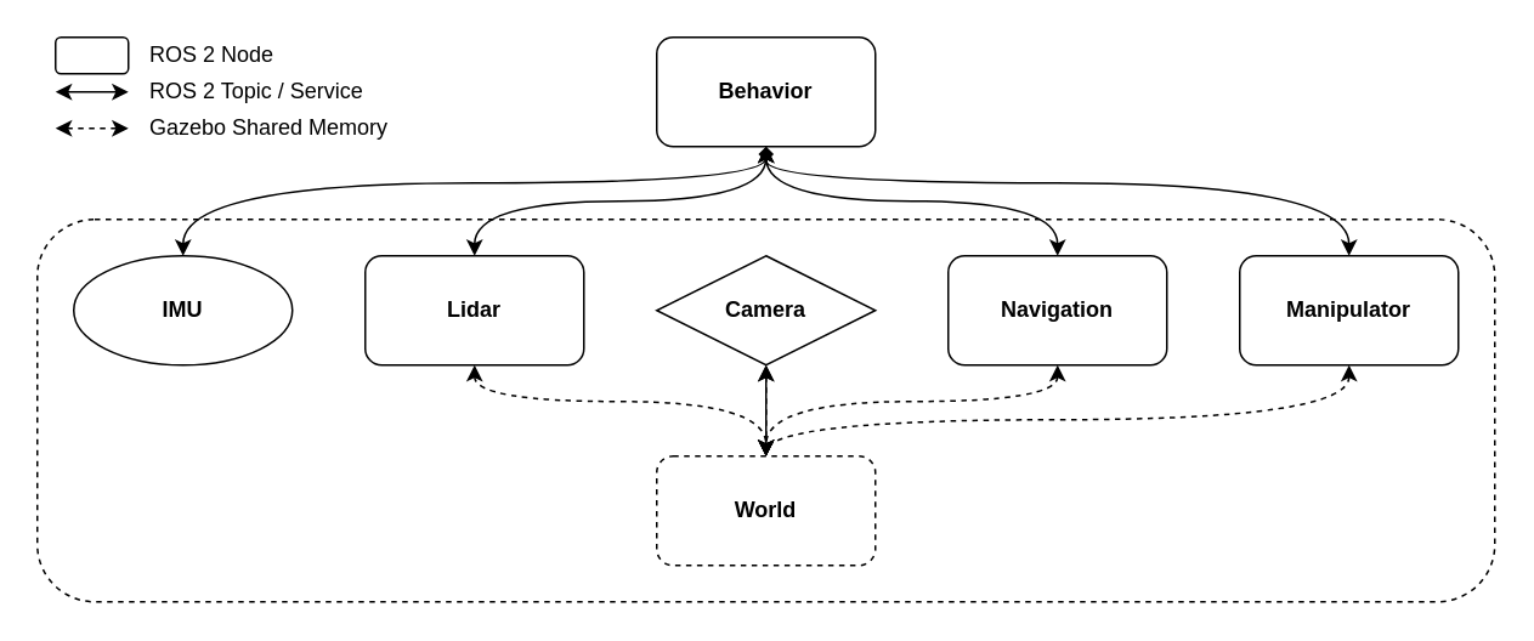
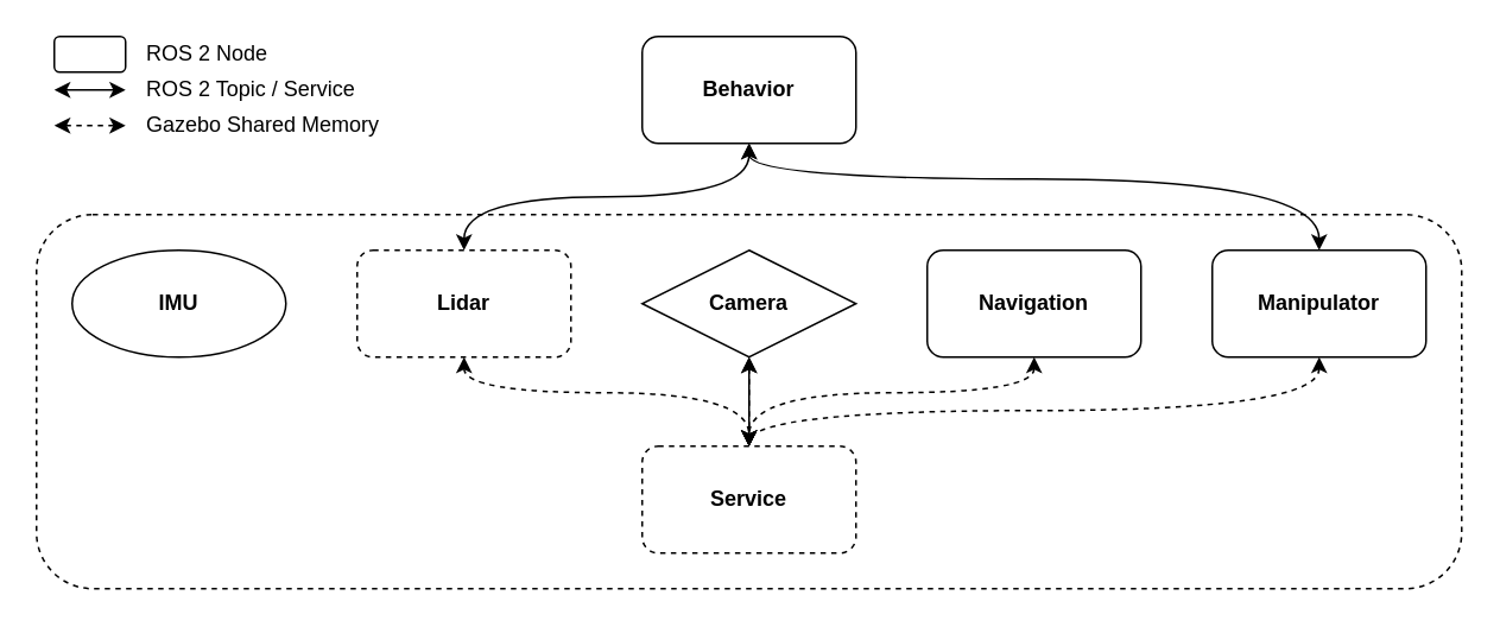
  <mxCell id="0" />
  <mxCell id="1" parent="0" />
  <mxCell id="2" value="" style="rounded=1;whiteSpace=wrap;html=1;dashed=1;fillColor=none;" parent="1" vertex="1"><mxGeometry x="20" y="120" width="800" height="210" as="geometry" /></mxCell>
  <mxCell id="3" value="&lt;b&gt;Behavior&lt;/b&gt;" style="rounded=1;whiteSpace=wrap;html=1;" parent="1" vertex="1"><mxGeometry x="360" y="20" width="120" height="60" as="geometry" /></mxCell>
- <mxCell id="4" value="&lt;b&gt;World&lt;/b&gt;" style="rounded=1;whiteSpace=wrap;html=1;dashed=1;" parent="1" vertex="1"><mxGeometry x="360" y="250" width="120" height="60" as="geometry" /></mxCell>
- <mxCell id="5" style="edgeStyle=orthogonalEdgeStyle;curved=1;rounded=0;orthogonalLoop=1;jettySize=auto;html=1;entryX=0.5;entryY=1;entryDx=0;entryDy=0;startArrow=classic;startFill=1;" parent="1" source="6" target="3" edge="1"><mxGeometry relative="1" as="geometry"><Array as="points"><mxPoint y="100" x="100" /><mxPoint x="420" y="100" /></Array></mxGeometry></mxCell>
+ <mxCell id="4" value="&lt;b&gt;Service&lt;/b&gt;" style="rounded=1;whiteSpace=wrap;html=1;dashed=1;" parent="1" vertex="1"><mxGeometry x="360" y="250" width="120" height="60" as="geometry" /></mxCell>
  <mxCell id="6" value="&lt;b&gt;IMU&lt;/b&gt;" style="ellipse;whiteSpace=wrap;html=1;" parent="1" vertex="1"><mxGeometry x="40" y="140" width="120" height="60" as="geometry" /></mxCell>
  <mxCell id="7" style="edgeStyle=orthogonalEdgeStyle;curved=1;rounded=0;orthogonalLoop=1;jettySize=auto;html=1;dashed=1;startArrow=classic;startFill=1;" parent="1" source="9" edge="1"><mxGeometry relative="1" as="geometry"><mxPoint x="420" y="250" as="targetPoint" /></mxGeometry></mxCell>
  <mxCell id="8" style="edgeStyle=orthogonalEdgeStyle;curved=1;rounded=0;orthogonalLoop=1;jettySize=auto;html=1;startArrow=classic;startFill=1;" parent="1" source="9" target="4" edge="1"><mxGeometry relative="1" as="geometry"><mxPoint x="420" y="90" as="targetPoint" /></mxGeometry></mxCell>
  <mxCell id="9" value="&lt;b&gt;Camera&lt;/b&gt;" style="rhombus;whiteSpace=wrap;html=1;" parent="1" vertex="1"><mxGeometry x="360" y="140" width="120" height="60" as="geometry" /></mxCell>
  <mxCell id="10" style="edgeStyle=orthogonalEdgeStyle;curved=1;rounded=0;orthogonalLoop=1;jettySize=auto;html=1;entryX=0.5;entryY=0;entryDx=0;entryDy=0;dashed=1;startArrow=classic;startFill=1;" parent="1" source="12" target="4" edge="1"><mxGeometry relative="1" as="geometry"><Array as="points"><mxPoint x="580" y="220" /><mxPoint x="420" y="220" /></Array></mxGeometry></mxCell>
- <mxCell id="11" style="edgeStyle=orthogonalEdgeStyle;curved=1;rounded=0;orthogonalLoop=1;jettySize=auto;html=1;entryX=0.5;entryY=1;entryDx=0;entryDy=0;startArrow=classic;startFill=1;" parent="1" source="12" target="3" edge="1"><mxGeometry relative="1" as="geometry"><Array as="points"><mxPoint x="580" y="110" /><mxPoint x="420" y="110" /></Array></mxGeometry></mxCell>
  <mxCell id="12" value="&lt;b&gt;Navigation&lt;/b&gt;" style="rounded=1;whiteSpace=wrap;html=1;" parent="1" vertex="1"><mxGeometry x="520" y="140" width="120" height="60" as="geometry" /></mxCell>
  <mxCell id="13" style="edgeStyle=orthogonalEdgeStyle;curved=1;rounded=0;orthogonalLoop=1;jettySize=auto;html=1;dashed=1;startArrow=classic;startFill=1;endArrow=open;" parent="1" source="15" target="4" edge="1"><mxGeometry relative="1" as="geometry"><Array as="points"><mxPoint x="740" y="230" /><mxPoint x="420" y="230" /></Array></mxGeometry></mxCell>
- <mxCell id="14" style="edgeStyle=orthogonalEdgeStyle;curved=1;rounded=0;orthogonalLoop=1;jettySize=auto;html=1;entryX=0.5;entryY=1;entryDx=0;entryDy=0;startArrow=classic;startFill=1;endArrow=diamond;" parent="1" source="15" target="3" edge="1"><mxGeometry relative="1" as="geometry"><Array as="points"><mxPoint x="740" y="100" /><mxPoint x="420" y="100" /></Array></mxGeometry></mxCell>
+ <mxCell id="14" style="edgeStyle=orthogonalEdgeStyle;curved=1;rounded=0;orthogonalLoop=1;jettySize=auto;html=1;entryX=0.5;entryY=1;entryDx=0;entryDy=0;startArrow=classic;startFill=1;" parent="1" source="15" target="3" edge="1"><mxGeometry relative="1" as="geometry"><Array as="points"><mxPoint x="740" y="100" /><mxPoint x="420" y="100" /></Array></mxGeometry></mxCell>
  <mxCell id="15" value="&lt;b&gt;Manipulator&lt;/b&gt;" style="rounded=1;whiteSpace=wrap;html=1;" parent="1" vertex="1"><mxGeometry x="680" y="140" width="120" height="60" as="geometry" /></mxCell>
  <mxCell id="16" style="edgeStyle=orthogonalEdgeStyle;curved=1;rounded=0;orthogonalLoop=1;jettySize=auto;html=1;dashed=1;startArrow=classic;startFill=1;" parent="1" source="18" target="4" edge="1"><mxGeometry relative="1" as="geometry"><Array as="points"><mxPoint x="260" y="220" /><mxPoint x="420" y="220" /></Array></mxGeometry></mxCell>
  <mxCell id="17" style="edgeStyle=orthogonalEdgeStyle;curved=1;rounded=0;orthogonalLoop=1;jettySize=auto;html=1;startArrow=classic;startFill=1;" parent="1" source="18" target="3" edge="1"><mxGeometry relative="1" as="geometry"><Array as="points"><mxPoint x="260" y="110" /><mxPoint x="420" y="110" /></Array></mxGeometry></mxCell>
- <mxCell id="18" value="&lt;b&gt;Lidar&lt;/b&gt;" style="rounded=1;whiteSpace=wrap;html=1;" parent="1" vertex="1"><mxGeometry x="200" y="140" width="120" height="60" as="geometry" /></mxCell>
+ <mxCell id="18" value="&lt;b&gt;Lidar&lt;/b&gt;" style="rounded=1;whiteSpace=wrap;html=1;dashed=1;" parent="1" vertex="1"><mxGeometry x="200" y="140" width="120" height="60" as="geometry" /></mxCell>
  <mxCell id="19" value="" style="rounded=1;whiteSpace=wrap;html=1;fillColor=none;" parent="1" vertex="1"><mxGeometry x="30" y="20" width="40" height="20" as="geometry" /></mxCell>
  <mxCell id="20" value="ROS 2 Node" style="text;html=1;strokeColor=none;fillColor=none;align=left;verticalAlign=middle;whiteSpace=wrap;rounded=0;" vertex="1" parent="1"><mxGeometry x="80" y="20" width="80" height="20" as="geometry" /></mxCell>
  <mxCell id="21" value="" style="endArrow=classic;html=1;endFill=1;startArrow=classic;startFill=1;" edge="1" parent="1"><mxGeometry width="50" height="50" relative="1" as="geometry"><mxPoint x="30" y="50" as="sourcePoint" /><mxPoint x="70" y="50" as="targetPoint" /></mxGeometry></mxCell>
  <mxCell id="22" value="ROS 2 Topic / Service" style="text;html=1;strokeColor=none;fillColor=none;align=left;verticalAlign=middle;whiteSpace=wrap;rounded=0;" vertex="1" parent="1"><mxGeometry x="80" y="40" width="130" height="20" as="geometry" /></mxCell>
  <mxCell id="23" value="" style="endArrow=classic;html=1;endFill=1;startArrow=classic;startFill=1;dashed=1;" edge="1" parent="1"><mxGeometry width="50" height="50" relative="1" as="geometry"><mxPoint x="30" y="70" as="sourcePoint" /><mxPoint x="70" y="70" as="targetPoint" /></mxGeometry></mxCell>
  <mxCell id="24" value="Gazebo Shared Memory" style="text;html=1;strokeColor=none;fillColor=none;align=left;verticalAlign=middle;whiteSpace=wrap;rounded=0;" vertex="1" parent="1"><mxGeometry x="80" y="60" width="140" height="20" as="geometry" /></mxCell>
